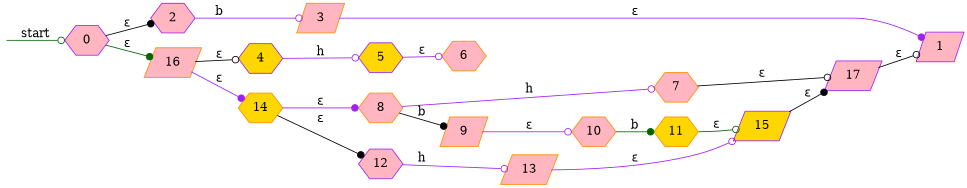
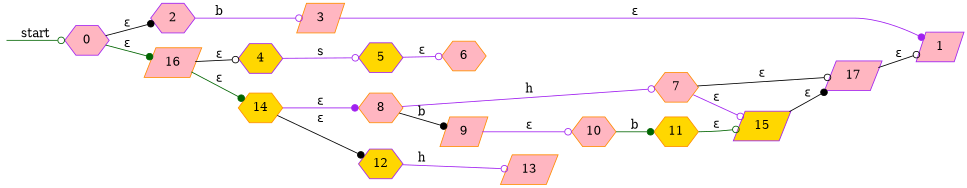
  digraph {
    rankdir=LR
    node [shape=hexagon style=filled color=darkorange fillcolor=lightpink]
    edge [arrowhead=odot color=purple]
    __start [shape=point style=invis color="" fillcolor=""]
    0 [color=purple]
    2 [color=purple]
    16 [shape=parallelogram]
    3 [shape=parallelogram]
    4 [color=purple fillcolor=gold]
    14 [fillcolor=gold]
    1 [color=purple shape=parallelogram]
    5 [color=purple fillcolor=gold]
    6
    17 [color=purple shape=parallelogram]
    7
    8
    9 [shape=parallelogram]
    10
    11 [fillcolor=gold]
    15 [color=purple fillcolor=gold shape=parallelogram]
-   12 [color=purple]
+   12 [color=purple fillcolor=gold]
    13 [shape=parallelogram]
    __start -> 0 [color=darkgreen label=start]
    0 -> 2 [arrowhead=dot color=black label="&epsilon;"]
    0 -> 16 [arrowhead=dot color=darkgreen label="&epsilon;"]
    2 -> 3 [label=b]
    16 -> 4 [color=black label="&epsilon;"]
-   16 -> 14 [arrowhead=dot label="&epsilon;"]
+   16 -> 14 [arrowhead=dot color=darkgreen label="&epsilon;"]
    3 -> 1 [arrowhead=dot label="&epsilon;"]
-   4 -> 5 [label=h]
+   4 -> 5 [label=s]
    14 -> 8 [arrowhead=dot label="&epsilon;"]
    14 -> 12 [arrowhead=dot color=black label="&epsilon;"]
    5 -> 6 [label="&epsilon;"]
    17 -> 1 [color=black label="&epsilon;"]
    7 -> 17 [color=black label="&epsilon;"]
    8 -> 7 [label=h]
    8 -> 9 [arrowhead=dot color=black label=b]
    9 -> 10 [label="&epsilon;"]
    10 -> 11 [arrowhead=dot color=darkgreen label=b]
    11 -> 15 [color=darkgreen label="&epsilon;"]
    15 -> 17 [arrowhead=dot color=black label="&epsilon;"]
    12 -> 13 [label=h]
-   13 -> 15 [label="&epsilon;"]
+   7 -> 15 [label="&epsilon;"]
  }
